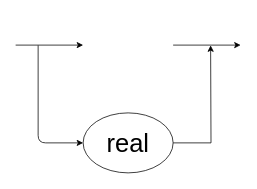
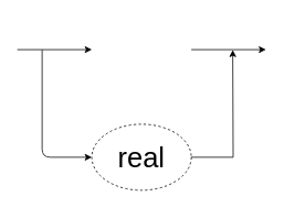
  <mxCell id="0" />
  <mxCell id="1" parent="0" />
  <mxCell id="2" value="" style="group" vertex="1" connectable="0" parent="1"><mxGeometry width="300" height="210" as="geometry" x="20" y="20" /></mxCell>
  <mxCell id="3" value="" style="endArrow=classic;html=1;entryX=0;entryY=0.5;entryDx=0;entryDy=0;" edge="1" parent="2"><mxGeometry width="50" height="50" relative="1" as="geometry"><mxPoint x="210" y="39.64" as="sourcePoint" /><mxPoint x="300" y="39.64" as="targetPoint" /></mxGeometry></mxCell>
  <mxCell id="4" value="" style="endArrow=classic;html=1;entryX=0;entryY=0.5;entryDx=0;entryDy=0;" edge="1" parent="2"><mxGeometry width="50" height="50" relative="1" as="geometry"><mxPoint y="39.64" as="sourcePoint" /><mxPoint x="90" y="39.64" as="targetPoint" /></mxGeometry></mxCell>
  <mxCell id="5" value="" style="endArrow=classic;html=1;entryX=0;entryY=0.5;entryDx=0;entryDy=0;" edge="1" parent="2" target="7"><mxGeometry width="50" height="50" relative="1" as="geometry"><mxPoint x="30" y="40" as="sourcePoint" /><mxPoint x="90" y="120" as="targetPoint" /><Array as="points"><mxPoint x="30" y="170" /></Array></mxGeometry></mxCell>
  <mxCell id="6" value="" style="edgeStyle=orthogonalEdgeStyle;rounded=0;orthogonalLoop=1;jettySize=auto;html=1;" edge="1" parent="2" source="7"><mxGeometry relative="1" as="geometry"><mxPoint x="260" y="40" as="targetPoint" /></mxGeometry></mxCell>
- <mxCell id="7" value="&lt;font style=&quot;font-size: 34px&quot;&gt;real&lt;br&gt;&lt;/font&gt;" style="ellipse;whiteSpace=wrap;html=1;" vertex="1" parent="2"><mxGeometry x="90" y="130" width="120" height="80" as="geometry" /></mxCell>
+ <mxCell id="7" value="&lt;font style=&quot;font-size: 34px&quot;&gt;real&lt;br&gt;&lt;/font&gt;" style="ellipse;whiteSpace=wrap;html=1;dashed=1;" vertex="1" parent="2"><mxGeometry x="90" y="130" width="120" height="80" as="geometry" /></mxCell>
